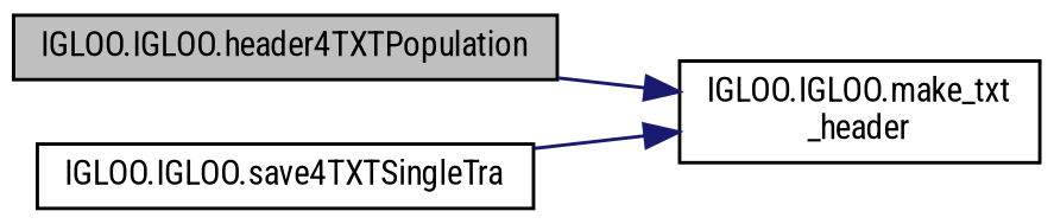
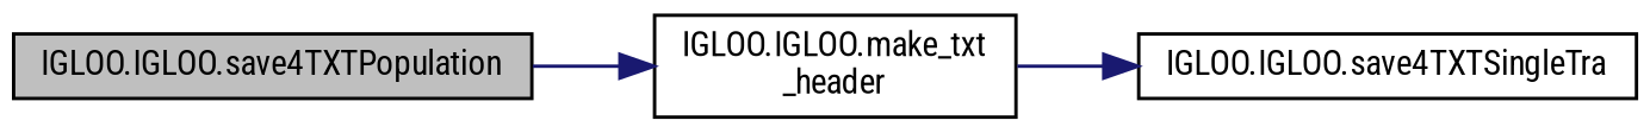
  digraph {
    fontname="Roboto Condensed"
    rankdir=LR
    node [color=black fillcolor=white fontname="Roboto Condensed" fontsize=10 shape=record style=filled]
    edge [color=midnightblue fontname="Roboto Condensed" fontsize=10 labelfontname=Helvetica labelfontsize=10 style=solid]
-   n1 [fillcolor=grey75 fontcolor=black height=0.2 label="IGLOO.IGLOO.header4TXTPopulation" width=0.4]
+   n1 [fillcolor=grey75 fontcolor=black height=0.2 label="IGLOO.IGLOO.save4TXTPopulation" width=0.4]
    n2 [height=0.2 label="IGLOO.IGLOO.make_txt\l_header" width=0.4]
    n3 [height=0.2 label="IGLOO.IGLOO.save4TXTSingleTra" width=0.4]
    n1 -> n2
-   n3 -> n2
+   n2 -> n3
  }
